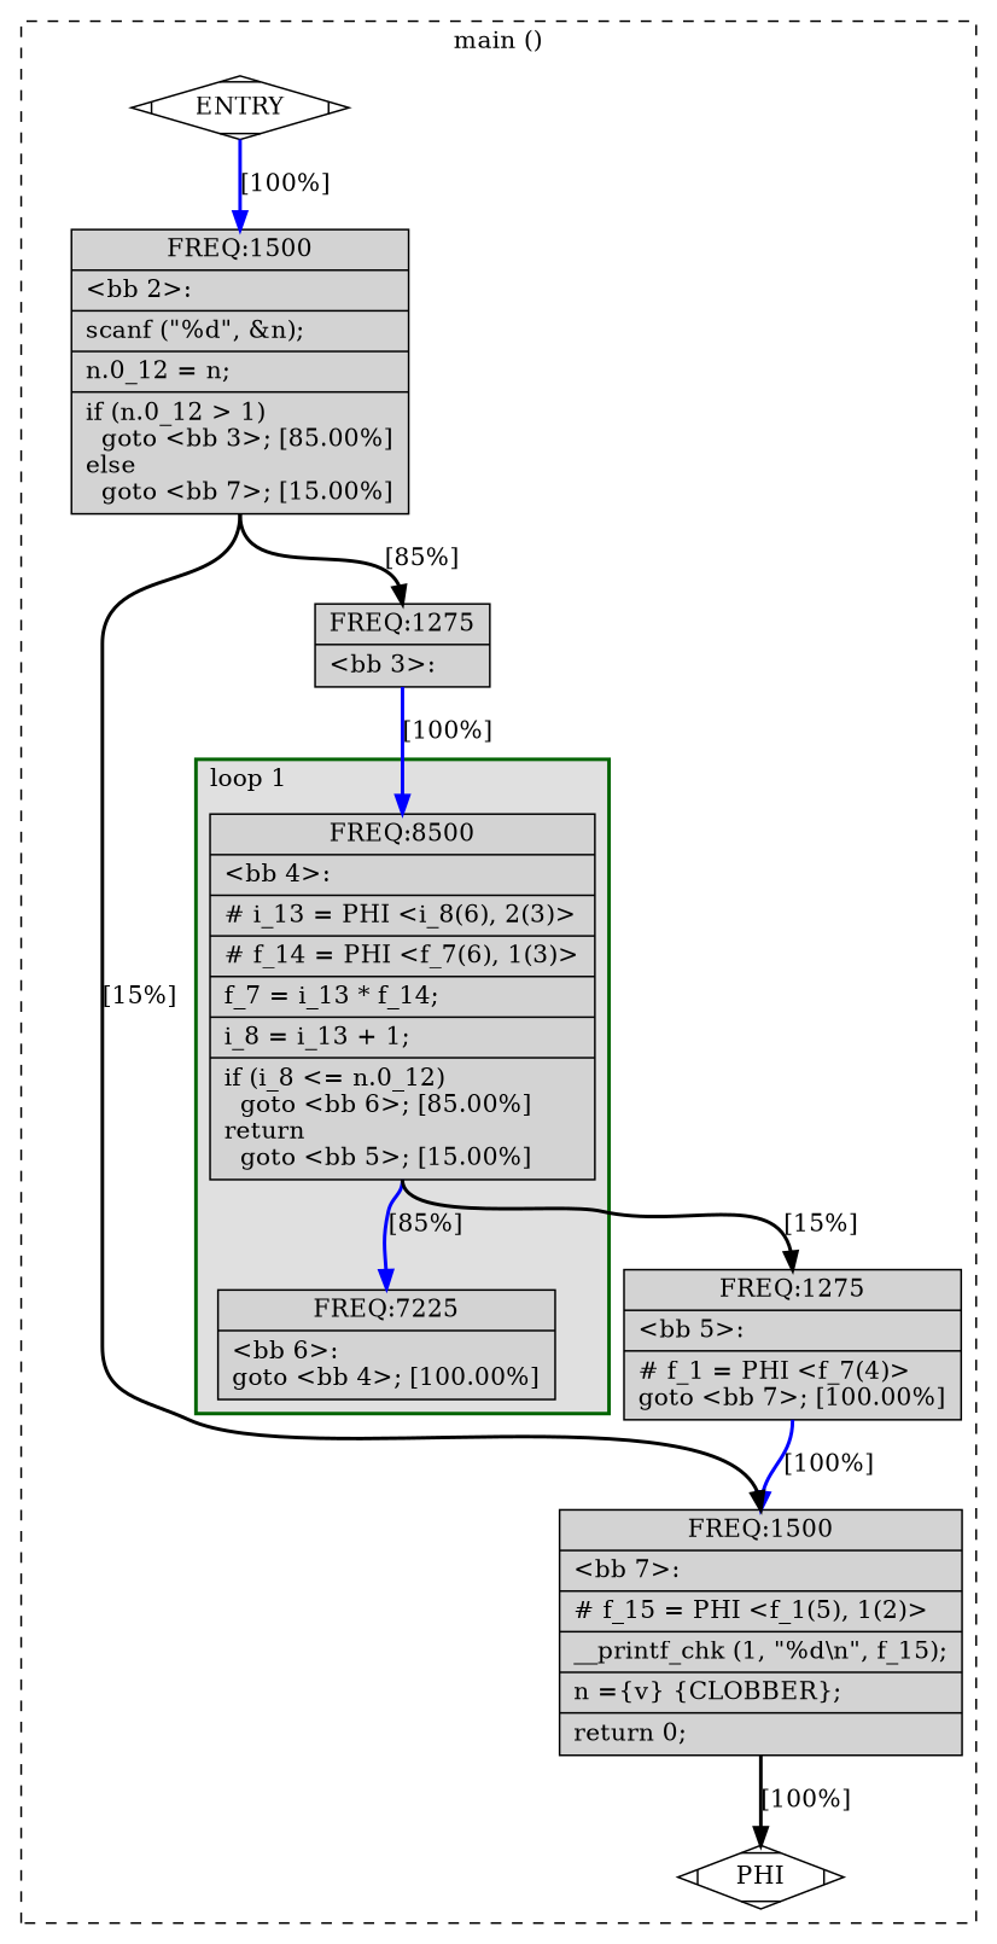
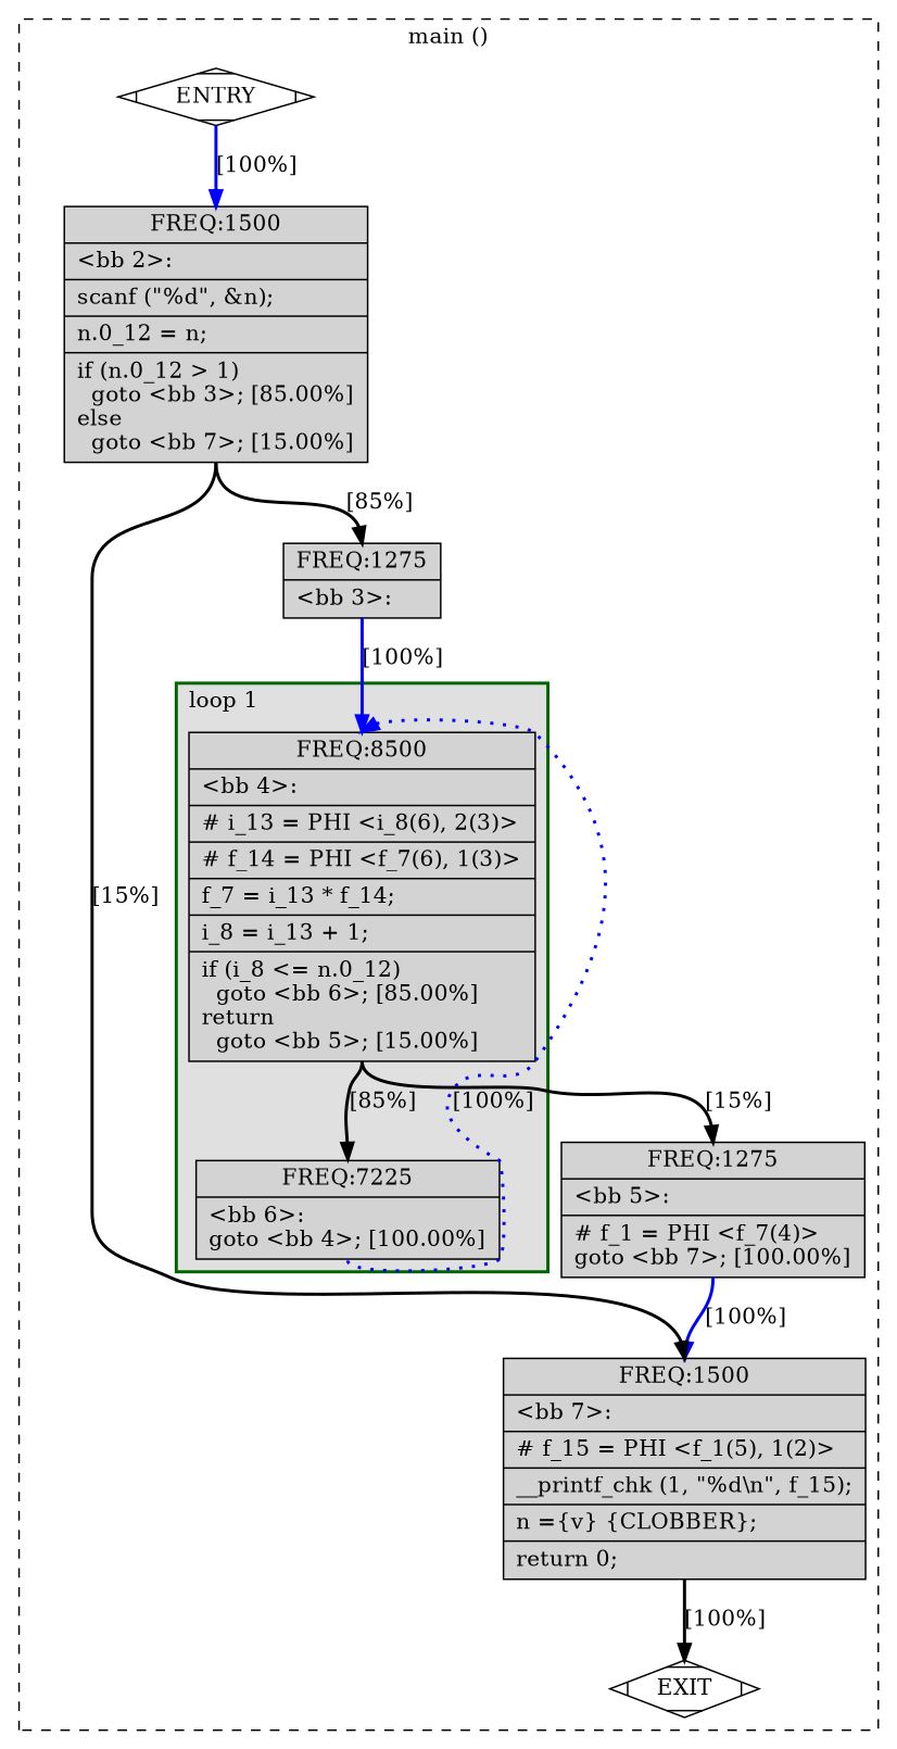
  digraph {
    node [fillcolor=lightgrey shape=record style=filled]
    edge [color=black constraint=true headport=n style="solid,bold" tailport=s weight=10]
    n1 [label="{ FREQ:8500 |\<bb\ 4\>:\l|#\ i_13\ =\ PHI\ \<i_8(6),\ 2(3)\>\l|#\ f_14\ =\ PHI\ \<f_7(6),\ 1(3)\>\l|f_7\ =\ i_13\ *\ f_14;\l|i_8\ =\ i_13\ +\ 1;\l|if\ (i_8\ \<=\ n.0_12)\l\ \ goto\ \<bb\ 6\>;\ [85.00%]\lreturn\l\ \ goto\ \<bb\ 5\>;\ [15.00%]\l}"]
    n2 [label="{ FREQ:7225 |\<bb\ 6\>:\lgoto\ \<bb\ 4\>;\ [100.00%]\l}"]
    n3 [label="{ FREQ:1275 |\<bb\ 5\>:\l|#\ f_1\ =\ PHI\ \<f_7(4)\>\lgoto\ \<bb\ 7\>;\ [100.00%]\l}"]
    n4 [fillcolor=white label=ENTRY shape=Mdiamond]
-   n5 [fillcolor=white label=PHI shape=Mdiamond]
+   n5 [fillcolor=white label=EXIT shape=Mdiamond]
    n6 [label="{ FREQ:1500 |\<bb\ 2\>:\l|scanf\ (\"%d\",\ &n);\l|n.0_12\ =\ n;\l|if\ (n.0_12\ \>\ 1)\l\ \ goto\ \<bb\ 3\>;\ [85.00%]\lelse\l\ \ goto\ \<bb\ 7\>;\ [15.00%]\l}"]
    n7 [label="{ FREQ:1275 |\<bb\ 3\>:\l}"]
    n8 [label="{ FREQ:1500 |\<bb\ 7\>:\l|#\ f_15\ =\ PHI\ \<f_1(5),\ 1(2)\>\l|__printf_chk\ (1,\ \"%d\\n\",\ f_15);\l|n\ =\{v\}\ \{CLOBBER\};\l|return\ 0;\l}"]
    subgraph cluster_1 {
      color=black
      label="main ()"
      style=dashed
      n3
      n4
      n5
      n6
      n7
      n8
      subgraph cluster_2 {
        color=darkgreen
        fillcolor=grey88
        label="loop 1"
        labeljust=l
        penwidth=2
        style=filled
        n1
        n2
      }
    }
-   n1 -> n2 [color=blue label="[85%]"]
+   n1 -> n2 [label="[85%]"]
    n1 -> n3 [label="[15%]"]
+   n2 -> n1 [color=blue constraint=false label="[100%]" style="dotted,bold"]
    n3 -> n8 [color=blue label="[100%]" weight=100]
    n4 -> n5 [style=invis color="" weight=""]
    n4 -> n6 [color=blue label="[100%]" weight=100]
    n6 -> n7 [label="[85%]"]
    n6 -> n8 [label="[15%]"]
    n7 -> n1 [color=blue label="[100%]" weight=100]
    n8 -> n5 [label="[100%]"]
  }
